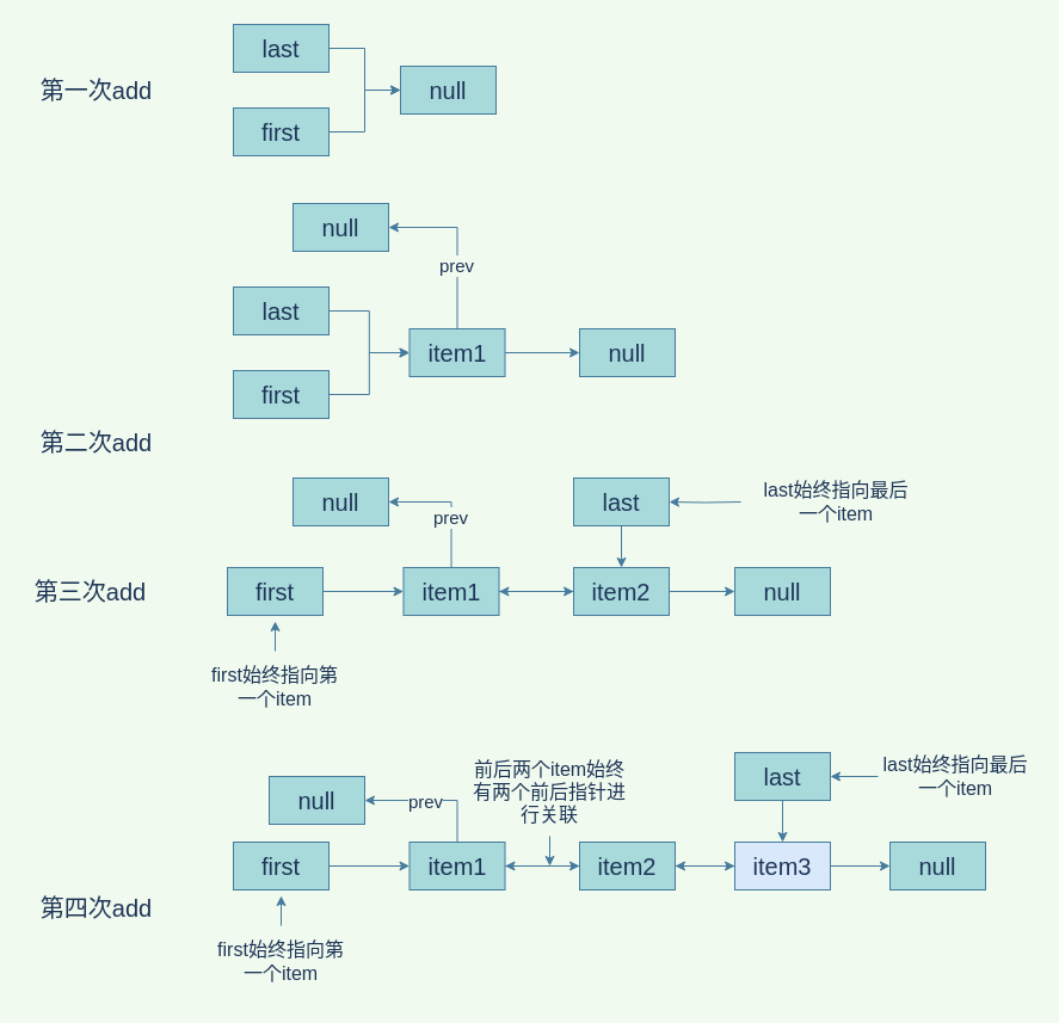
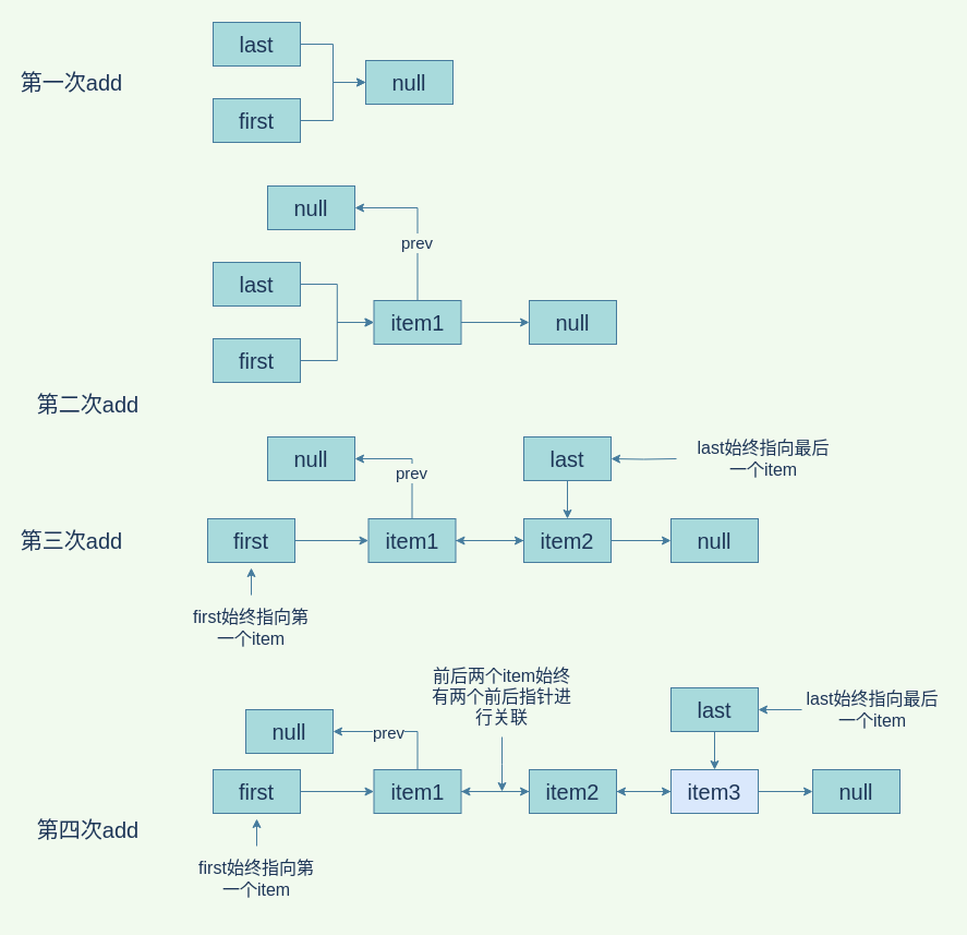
  <mxCell id="0" />
  <mxCell id="1" parent="0" />
  <mxCell id="2" value="" style="edgeStyle=orthogonalEdgeStyle;rounded=0;orthogonalLoop=1;jettySize=auto;html=1;fontSize=20;labelBackgroundColor=#F1FAEE;strokeColor=#457B9D;fontColor=#1D3557;" parent="1" source="3" target="7" edge="1"><mxGeometry relative="1" as="geometry" /></mxCell>
  <mxCell id="3" value="&lt;span style=&quot;font-size: 20px;&quot;&gt;last&lt;/span&gt;" style="rounded=0;whiteSpace=wrap;html=1;fontSize=20;fontStyle=0;fillColor=#A8DADC;strokeColor=#457B9D;fontColor=#1D3557;" parent="1" vertex="1"><mxGeometry x="195" y="20" width="80" height="40" as="geometry" /></mxCell>
  <mxCell id="4" value="" style="edgeStyle=orthogonalEdgeStyle;rounded=0;orthogonalLoop=1;jettySize=auto;html=1;fontSize=20;labelBackgroundColor=#F1FAEE;strokeColor=#457B9D;fontColor=#1D3557;" parent="1" source="5" target="7" edge="1"><mxGeometry relative="1" as="geometry" /></mxCell>
  <mxCell id="5" value="&lt;span style=&quot;font-size: 20px&quot;&gt;first&lt;/span&gt;" style="rounded=0;whiteSpace=wrap;html=1;fontSize=20;fontStyle=0;fillColor=#A8DADC;strokeColor=#457B9D;fontColor=#1D3557;" parent="1" vertex="1"><mxGeometry x="195" y="90" width="80" height="40" as="geometry" /></mxCell>
- <mxCell id="6" value="第一次add" style="text;html=1;align=center;verticalAlign=middle;resizable=0;points=[];autosize=1;strokeColor=none;fontSize=20;fontColor=#1D3557;" parent="1" vertex="1"><mxGeometry x="25" y="60" width="110" height="30" as="geometry" /></mxCell>
+ <mxCell id="6" value="第一次add" style="text;html=1;align=center;verticalAlign=middle;resizable=0;points=[];autosize=1;strokeColor=none;fontSize=20;fontColor=#1D3557;" parent="1" vertex="1"><mxGeometry x="10" y="60" width="110" height="30" as="geometry" /></mxCell>
  <mxCell id="7" value="null" style="whiteSpace=wrap;html=1;rounded=0;fontSize=20;fontStyle=0;fillColor=#A8DADC;strokeColor=#457B9D;fontColor=#1D3557;" parent="1" vertex="1"><mxGeometry x="335" y="55" width="80" height="40" as="geometry" /></mxCell>
  <mxCell id="8" value="" style="edgeStyle=orthogonalEdgeStyle;rounded=0;orthogonalLoop=1;jettySize=auto;html=1;fontSize=20;labelBackgroundColor=#F1FAEE;strokeColor=#457B9D;fontColor=#1D3557;" parent="1" source="9" target="15" edge="1"><mxGeometry relative="1" as="geometry" /></mxCell>
  <mxCell id="9" value="&lt;span style=&quot;font-size: 20px;&quot;&gt;last&lt;/span&gt;" style="rounded=0;whiteSpace=wrap;html=1;fontSize=20;fontStyle=0;fillColor=#A8DADC;strokeColor=#457B9D;fontColor=#1D3557;" parent="1" vertex="1"><mxGeometry x="195" y="240" width="80" height="40" as="geometry" /></mxCell>
  <mxCell id="10" value="" style="edgeStyle=orthogonalEdgeStyle;rounded=0;orthogonalLoop=1;jettySize=auto;html=1;fontSize=20;labelBackgroundColor=#F1FAEE;strokeColor=#457B9D;fontColor=#1D3557;" parent="1" source="11" target="15" edge="1"><mxGeometry relative="1" as="geometry" /></mxCell>
  <mxCell id="11" value="&lt;span style=&quot;font-size: 20px&quot;&gt;first&lt;/span&gt;" style="rounded=0;whiteSpace=wrap;html=1;fontSize=20;fontStyle=0;fillColor=#A8DADC;strokeColor=#457B9D;fontColor=#1D3557;" parent="1" vertex="1"><mxGeometry x="195" y="310" width="80" height="40" as="geometry" /></mxCell>
  <mxCell id="12" value="" style="edgeStyle=orthogonalEdgeStyle;rounded=0;orthogonalLoop=1;jettySize=auto;html=1;fontSize=20;labelBackgroundColor=#F1FAEE;strokeColor=#457B9D;fontColor=#1D3557;" parent="1" source="15" target="16" edge="1"><mxGeometry relative="1" as="geometry" /></mxCell>
  <mxCell id="13" style="edgeStyle=orthogonalEdgeStyle;rounded=0;orthogonalLoop=1;jettySize=auto;html=1;exitX=0.5;exitY=0;exitDx=0;exitDy=0;entryX=1;entryY=0.5;entryDx=0;entryDy=0;fontSize=15;labelBackgroundColor=#F1FAEE;strokeColor=#457B9D;fontColor=#1D3557;" edge="1" parent="1" source="15" target="57"><mxGeometry relative="1" as="geometry" /></mxCell>
  <mxCell id="14" value="prev" style="edgeLabel;html=1;align=center;verticalAlign=middle;resizable=0;points=[];fontSize=15;labelBackgroundColor=#F1FAEE;fontColor=#1D3557;" vertex="1" connectable="0" parent="13"><mxGeometry x="-0.242" y="1" relative="1" as="geometry"><mxPoint as="offset" /></mxGeometry></mxCell>
  <mxCell id="15" value="item1" style="whiteSpace=wrap;html=1;rounded=0;fontSize=20;fontStyle=0;fillColor=#A8DADC;strokeColor=#457B9D;fontColor=#1D3557;" parent="1" vertex="1"><mxGeometry x="342.5" y="275" width="80" height="40" as="geometry" /></mxCell>
  <mxCell id="16" value="null" style="rounded=0;whiteSpace=wrap;html=1;fontSize=20;fontStyle=0;fillColor=#A8DADC;strokeColor=#457B9D;fontColor=#1D3557;" parent="1" vertex="1"><mxGeometry x="485" y="275" width="80" height="40" as="geometry" /></mxCell>
  <mxCell id="17" value="" style="edgeStyle=orthogonalEdgeStyle;rounded=0;orthogonalLoop=1;jettySize=auto;html=1;fontSize=20;labelBackgroundColor=#F1FAEE;strokeColor=#457B9D;fontColor=#1D3557;" edge="1" parent="1" source="18" target="28"><mxGeometry relative="1" as="geometry" /></mxCell>
  <mxCell id="18" value="&lt;span style=&quot;font-size: 20px;&quot;&gt;last&lt;/span&gt;" style="rounded=0;whiteSpace=wrap;html=1;fontSize=20;fontStyle=0;fillColor=#A8DADC;strokeColor=#457B9D;fontColor=#1D3557;" vertex="1" parent="1"><mxGeometry x="480" y="400" width="80" height="40" as="geometry" /></mxCell>
  <mxCell id="19" value="" style="edgeStyle=orthogonalEdgeStyle;rounded=0;orthogonalLoop=1;jettySize=auto;html=1;fontSize=20;labelBackgroundColor=#F1FAEE;strokeColor=#457B9D;fontColor=#1D3557;" edge="1" parent="1" source="20" target="25"><mxGeometry relative="1" as="geometry" /></mxCell>
  <mxCell id="20" value="&lt;span style=&quot;font-size: 20px&quot;&gt;first&lt;/span&gt;" style="rounded=0;whiteSpace=wrap;html=1;fontSize=20;fontStyle=0;fillColor=#A8DADC;strokeColor=#457B9D;fontColor=#1D3557;" vertex="1" parent="1"><mxGeometry x="190" y="475" width="80" height="40" as="geometry" /></mxCell>
- <mxCell id="21" value="第三次add" style="text;html=1;align=center;verticalAlign=middle;resizable=0;points=[];autosize=1;strokeColor=none;fontSize=20;fontColor=#1D3557;" vertex="1" parent="1"><mxGeometry x="20" y="480" width="110" height="30" as="geometry" /></mxCell>
+ <mxCell id="21" value="第三次add" style="text;html=1;align=center;verticalAlign=middle;resizable=0;points=[];autosize=1;strokeColor=none;fontSize=20;fontColor=#1D3557;" vertex="1" parent="1"><mxGeometry x="10" y="480" width="110" height="30" as="geometry" /></mxCell>
  <mxCell id="22" value="" style="edgeStyle=orthogonalEdgeStyle;rounded=0;orthogonalLoop=1;jettySize=auto;html=1;fontSize=20;labelBackgroundColor=#F1FAEE;strokeColor=#457B9D;fontColor=#1D3557;" edge="1" parent="1" source="25"><mxGeometry relative="1" as="geometry"><mxPoint x="480" y="495" as="targetPoint" /></mxGeometry></mxCell>
  <mxCell id="23" style="edgeStyle=orthogonalEdgeStyle;rounded=0;orthogonalLoop=1;jettySize=auto;html=1;exitX=0.5;exitY=0;exitDx=0;exitDy=0;entryX=1;entryY=0.5;entryDx=0;entryDy=0;labelBackgroundColor=#F1FAEE;strokeColor=#457B9D;fontColor=#1D3557;" edge="1" parent="1" source="25" target="58"><mxGeometry relative="1" as="geometry" /></mxCell>
  <mxCell id="24" value="prev" style="edgeLabel;html=1;align=center;verticalAlign=middle;resizable=0;points=[];fontSize=15;labelBackgroundColor=#F1FAEE;fontColor=#1D3557;" vertex="1" connectable="0" parent="23"><mxGeometry x="-0.193" y="1" relative="1" as="geometry"><mxPoint as="offset" /></mxGeometry></mxCell>
  <mxCell id="25" value="item1" style="whiteSpace=wrap;html=1;rounded=0;fontSize=20;fontStyle=0;fillColor=#A8DADC;strokeColor=#457B9D;fontColor=#1D3557;" vertex="1" parent="1"><mxGeometry x="337.5" y="475" width="80" height="40" as="geometry" /></mxCell>
  <mxCell id="26" value="" style="edgeStyle=orthogonalEdgeStyle;rounded=0;orthogonalLoop=1;jettySize=auto;html=1;fontSize=20;labelBackgroundColor=#F1FAEE;strokeColor=#457B9D;fontColor=#1D3557;" edge="1" parent="1" source="28" target="25"><mxGeometry relative="1" as="geometry" /></mxCell>
  <mxCell id="27" value="" style="edgeStyle=orthogonalEdgeStyle;rounded=0;orthogonalLoop=1;jettySize=auto;html=1;fontSize=20;labelBackgroundColor=#F1FAEE;strokeColor=#457B9D;fontColor=#1D3557;" edge="1" parent="1" source="28" target="29"><mxGeometry relative="1" as="geometry" /></mxCell>
  <mxCell id="28" value="item2" style="whiteSpace=wrap;html=1;rounded=0;fontSize=20;fontStyle=0;fillColor=#A8DADC;strokeColor=#457B9D;fontColor=#1D3557;" vertex="1" parent="1"><mxGeometry x="480" y="475" width="80" height="40" as="geometry" /></mxCell>
  <mxCell id="29" value="null" style="rounded=0;whiteSpace=wrap;html=1;fontSize=20;fontStyle=0;fillColor=#A8DADC;strokeColor=#457B9D;fontColor=#1D3557;" vertex="1" parent="1"><mxGeometry x="615" y="475" width="80" height="40" as="geometry" /></mxCell>
  <mxCell id="30" value="" style="edgeStyle=orthogonalEdgeStyle;rounded=0;orthogonalLoop=1;jettySize=auto;html=1;labelBackgroundColor=#F1FAEE;strokeColor=#457B9D;fontColor=#1D3557;" edge="1" parent="1" target="18"><mxGeometry relative="1" as="geometry"><mxPoint x="620" y="420" as="sourcePoint" /></mxGeometry></mxCell>
  <mxCell id="31" value="&lt;font style=&quot;font-size: 16px&quot;&gt;last始终指向最后一个item&lt;/font&gt;" style="text;html=1;strokeColor=none;fillColor=none;align=center;verticalAlign=middle;whiteSpace=wrap;rounded=0;fontColor=#1D3557;sketch=0;glass=0;shadow=0;" vertex="1" parent="1"><mxGeometry x="635" y="390" width="130" height="60" as="geometry" /></mxCell>
  <mxCell id="32" style="edgeStyle=orthogonalEdgeStyle;rounded=0;orthogonalLoop=1;jettySize=auto;html=1;exitX=0.5;exitY=0;exitDx=0;exitDy=0;labelBackgroundColor=#F1FAEE;strokeColor=#457B9D;fontColor=#1D3557;" edge="1" parent="1" source="33"><mxGeometry relative="1" as="geometry"><mxPoint x="230" y="520" as="targetPoint" /></mxGeometry></mxCell>
  <mxCell id="33" value="&lt;font style=&quot;font-size: 16px&quot;&gt;first始终指向第&lt;br&gt;一个item&lt;/font&gt;" style="text;html=1;strokeColor=none;fillColor=none;align=center;verticalAlign=middle;whiteSpace=wrap;rounded=0;fontColor=#1D3557;" vertex="1" parent="1"><mxGeometry x="165" y="545" width="130" height="60" as="geometry" /></mxCell>
  <mxCell id="34" value="" style="edgeStyle=orthogonalEdgeStyle;rounded=0;orthogonalLoop=1;jettySize=auto;html=1;fontSize=20;entryX=0.5;entryY=0;entryDx=0;entryDy=0;labelBackgroundColor=#F1FAEE;strokeColor=#457B9D;fontColor=#1D3557;" edge="1" parent="1" source="35" target="48"><mxGeometry relative="1" as="geometry" /></mxCell>
  <mxCell id="35" value="&lt;span style=&quot;font-size: 20px;&quot;&gt;last&lt;/span&gt;" style="rounded=0;whiteSpace=wrap;html=1;fontSize=20;fontStyle=0;fillColor=#A8DADC;strokeColor=#457B9D;fontColor=#1D3557;" vertex="1" parent="1"><mxGeometry x="615" y="630" width="80" height="40" as="geometry" /></mxCell>
  <mxCell id="36" value="" style="edgeStyle=orthogonalEdgeStyle;rounded=0;orthogonalLoop=1;jettySize=auto;html=1;fontSize=20;labelBackgroundColor=#F1FAEE;strokeColor=#457B9D;fontColor=#1D3557;" edge="1" parent="1" source="37" target="42"><mxGeometry relative="1" as="geometry" /></mxCell>
  <mxCell id="37" value="&lt;span style=&quot;font-size: 20px&quot;&gt;first&lt;/span&gt;" style="rounded=0;whiteSpace=wrap;html=1;fontSize=20;fontStyle=0;fillColor=#A8DADC;strokeColor=#457B9D;fontColor=#1D3557;" vertex="1" parent="1"><mxGeometry x="195" y="705" width="80" height="40" as="geometry" /></mxCell>
  <mxCell id="38" value="第四次add" style="text;html=1;align=center;verticalAlign=middle;resizable=0;points=[];autosize=1;strokeColor=none;fontSize=20;fontColor=#1D3557;" vertex="1" parent="1"><mxGeometry x="25" y="745" width="110" height="30" as="geometry" /></mxCell>
  <mxCell id="39" value="" style="edgeStyle=orthogonalEdgeStyle;rounded=0;orthogonalLoop=1;jettySize=auto;html=1;fontSize=20;labelBackgroundColor=#F1FAEE;strokeColor=#457B9D;fontColor=#1D3557;" edge="1" parent="1" source="42"><mxGeometry relative="1" as="geometry"><mxPoint x="485" y="725" as="targetPoint" /></mxGeometry></mxCell>
  <mxCell id="40" style="edgeStyle=orthogonalEdgeStyle;rounded=0;orthogonalLoop=1;jettySize=auto;html=1;exitX=0.5;exitY=0;exitDx=0;exitDy=0;entryX=1;entryY=0.5;entryDx=0;entryDy=0;labelBackgroundColor=#F1FAEE;strokeColor=#457B9D;fontColor=#1D3557;" edge="1" parent="1" source="42" target="56"><mxGeometry relative="1" as="geometry" /></mxCell>
  <mxCell id="41" value="prev" style="edgeLabel;html=1;align=center;verticalAlign=middle;resizable=0;points=[];fontSize=15;labelBackgroundColor=#F1FAEE;fontColor=#1D3557;" vertex="1" connectable="0" parent="40"><mxGeometry x="0.673" relative="1" as="geometry"><mxPoint x="32" as="offset" /></mxGeometry></mxCell>
  <mxCell id="42" value="item1" style="whiteSpace=wrap;html=1;rounded=0;fontSize=20;fontStyle=0;fillColor=#A8DADC;strokeColor=#457B9D;fontColor=#1D3557;" vertex="1" parent="1"><mxGeometry x="342.5" y="705" width="80" height="40" as="geometry" /></mxCell>
  <mxCell id="43" value="" style="edgeStyle=orthogonalEdgeStyle;rounded=0;orthogonalLoop=1;jettySize=auto;html=1;fontSize=20;labelBackgroundColor=#F1FAEE;strokeColor=#457B9D;fontColor=#1D3557;" edge="1" parent="1" source="45" target="42"><mxGeometry relative="1" as="geometry" /></mxCell>
  <mxCell id="44" value="" style="edgeStyle=orthogonalEdgeStyle;rounded=0;orthogonalLoop=1;jettySize=auto;html=1;fontSize=20;labelBackgroundColor=#F1FAEE;strokeColor=#457B9D;fontColor=#1D3557;" edge="1" parent="1" source="45" target="48"><mxGeometry relative="1" as="geometry" /></mxCell>
  <mxCell id="45" value="item2" style="whiteSpace=wrap;html=1;rounded=0;fontSize=20;fontStyle=0;fillColor=#A8DADC;strokeColor=#457B9D;fontColor=#1D3557;" vertex="1" parent="1"><mxGeometry x="485" y="705" width="80" height="40" as="geometry" /></mxCell>
  <mxCell id="46" style="edgeStyle=orthogonalEdgeStyle;rounded=0;orthogonalLoop=1;jettySize=auto;html=1;entryX=1;entryY=0.5;entryDx=0;entryDy=0;labelBackgroundColor=#F1FAEE;strokeColor=#457B9D;fontColor=#1D3557;" edge="1" parent="1" source="48" target="45"><mxGeometry relative="1" as="geometry" /></mxCell>
  <mxCell id="47" style="edgeStyle=orthogonalEdgeStyle;rounded=0;orthogonalLoop=1;jettySize=auto;html=1;exitX=1;exitY=0.5;exitDx=0;exitDy=0;entryX=0;entryY=0.5;entryDx=0;entryDy=0;labelBackgroundColor=#F1FAEE;strokeColor=#457B9D;fontColor=#1D3557;" edge="1" parent="1" source="48" target="52"><mxGeometry relative="1" as="geometry" /></mxCell>
  <mxCell id="48" value="item3" style="rounded=0;whiteSpace=wrap;html=1;fontSize=20;fontStyle=0;fillColor=#dae8fc;strokeColor=#457B9D;fontColor=#1D3557;" vertex="1" parent="1"><mxGeometry x="615" y="705" width="80" height="40" as="geometry" /></mxCell>
  <mxCell id="49" style="edgeStyle=orthogonalEdgeStyle;rounded=0;orthogonalLoop=1;jettySize=auto;html=1;exitX=0.5;exitY=0;exitDx=0;exitDy=0;labelBackgroundColor=#F1FAEE;strokeColor=#457B9D;fontColor=#1D3557;" edge="1" parent="1"><mxGeometry relative="1" as="geometry"><mxPoint x="235" y="750" as="targetPoint" /><mxPoint x="235" y="775" as="sourcePoint" /></mxGeometry></mxCell>
  <mxCell id="50" style="edgeStyle=orthogonalEdgeStyle;rounded=0;orthogonalLoop=1;jettySize=auto;html=1;exitX=0;exitY=0.5;exitDx=0;exitDy=0;entryX=1;entryY=0.5;entryDx=0;entryDy=0;labelBackgroundColor=#F1FAEE;strokeColor=#457B9D;fontColor=#1D3557;" edge="1" parent="1" source="51" target="35"><mxGeometry relative="1" as="geometry" /></mxCell>
  <mxCell id="51" value="&lt;font style=&quot;font-size: 16px&quot;&gt;last始终指向最后一个item&lt;/font&gt;" style="text;html=1;strokeColor=none;fillColor=none;align=center;verticalAlign=middle;whiteSpace=wrap;rounded=0;fontColor=#1D3557;" vertex="1" parent="1"><mxGeometry x="735" y="620" width="130" height="60" as="geometry" /></mxCell>
  <mxCell id="52" value="null" style="rounded=0;whiteSpace=wrap;html=1;fontSize=20;fontStyle=0;fillColor=#A8DADC;strokeColor=#457B9D;fontColor=#1D3557;" vertex="1" parent="1"><mxGeometry x="745" y="705" width="80" height="40" as="geometry" /></mxCell>
  <mxCell id="53" style="edgeStyle=orthogonalEdgeStyle;rounded=0;orthogonalLoop=1;jettySize=auto;html=1;exitX=0.5;exitY=1;exitDx=0;exitDy=0;labelBackgroundColor=#F1FAEE;strokeColor=#457B9D;fontColor=#1D3557;" edge="1" parent="1" source="54"><mxGeometry relative="1" as="geometry"><mxPoint x="460" y="725" as="targetPoint" /></mxGeometry></mxCell>
- <mxCell id="54" value="&lt;span style=&quot;font-size: 16px&quot;&gt;前后两个item始终有两个前后指针进行关联&lt;/span&gt;" style="text;html=1;strokeColor=none;fillColor=none;align=center;verticalAlign=middle;whiteSpace=wrap;rounded=0;fontColor=#1D3557;" vertex="1" parent="1"><mxGeometry x="395" y="625" width="130" height="75" as="geometry" /></mxCell>
+ <mxCell id="54" value="&lt;span style=&quot;font-size: 16px&quot;&gt;前后两个item始终有两个前后指针进行关联&lt;/span&gt;" style="text;html=1;strokeColor=none;fillColor=none;align=center;verticalAlign=middle;whiteSpace=wrap;rounded=0;fontColor=#1D3557;" vertex="1" parent="1"><mxGeometry x="395" y="600" width="130" height="75" as="geometry" /></mxCell>
  <mxCell id="55" value="&lt;font style=&quot;font-size: 16px&quot;&gt;first始终指向第&lt;br&gt;一个item&lt;/font&gt;" style="text;html=1;strokeColor=none;fillColor=none;align=center;verticalAlign=middle;whiteSpace=wrap;rounded=0;fontColor=#1D3557;" vertex="1" parent="1"><mxGeometry x="170" y="775" width="130" height="60" as="geometry" /></mxCell>
  <mxCell id="56" value="null" style="rounded=0;whiteSpace=wrap;html=1;fontSize=20;fontStyle=0;fillColor=#A8DADC;strokeColor=#457B9D;fontColor=#1D3557;" vertex="1" parent="1"><mxGeometry x="225" y="650" width="80" height="40" as="geometry" /></mxCell>
  <mxCell id="57" value="null" style="rounded=0;whiteSpace=wrap;html=1;fontSize=20;fontStyle=0;fillColor=#A8DADC;strokeColor=#457B9D;fontColor=#1D3557;" vertex="1" parent="1"><mxGeometry x="245" y="170" width="80" height="40" as="geometry" /></mxCell>
  <mxCell id="58" value="null" style="rounded=0;whiteSpace=wrap;html=1;fontSize=20;fontStyle=0;fillColor=#A8DADC;strokeColor=#457B9D;fontColor=#1D3557;" vertex="1" parent="1"><mxGeometry x="245" y="400" width="80" height="40" as="geometry" /></mxCell>
  <mxCell id="59" value="第二次add" style="text;html=1;align=center;verticalAlign=middle;resizable=0;points=[];autosize=1;strokeColor=none;fontSize=20;fontColor=#1D3557;" vertex="1" parent="1"><mxGeometry x="25" y="355" width="110" height="30" as="geometry" /></mxCell>
